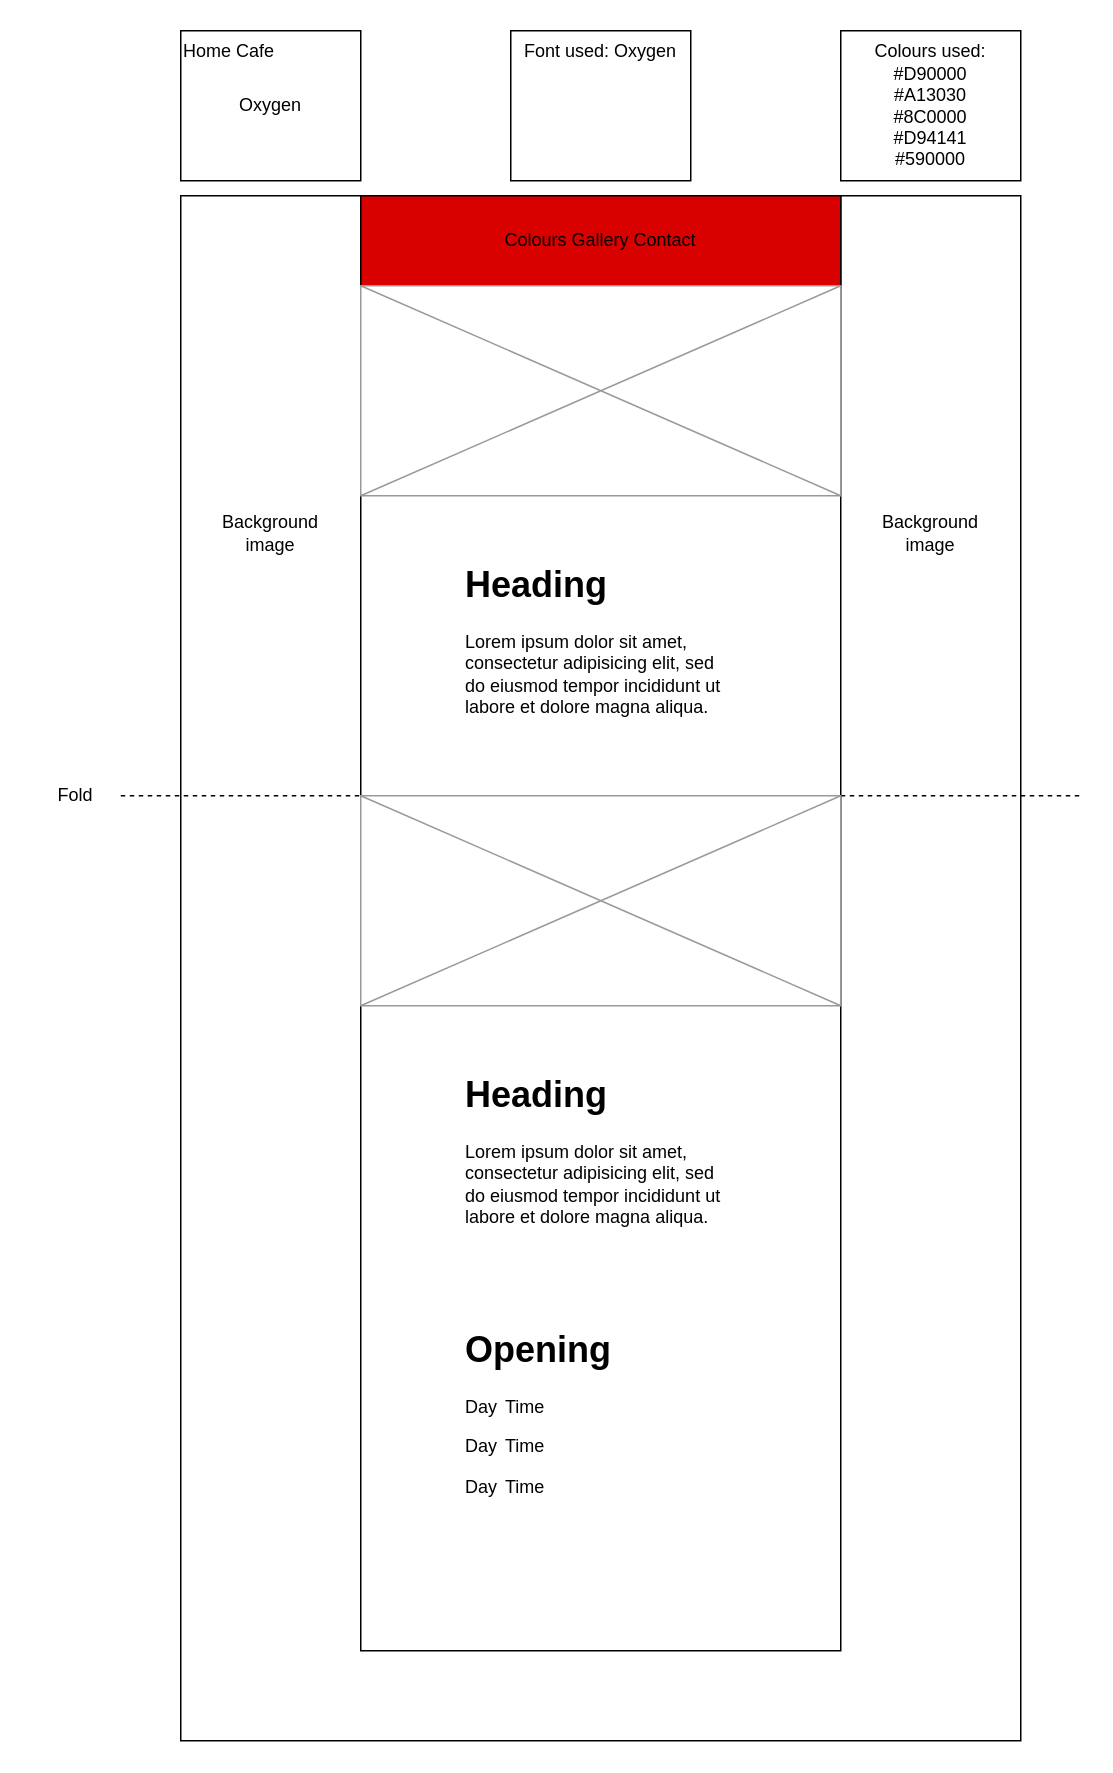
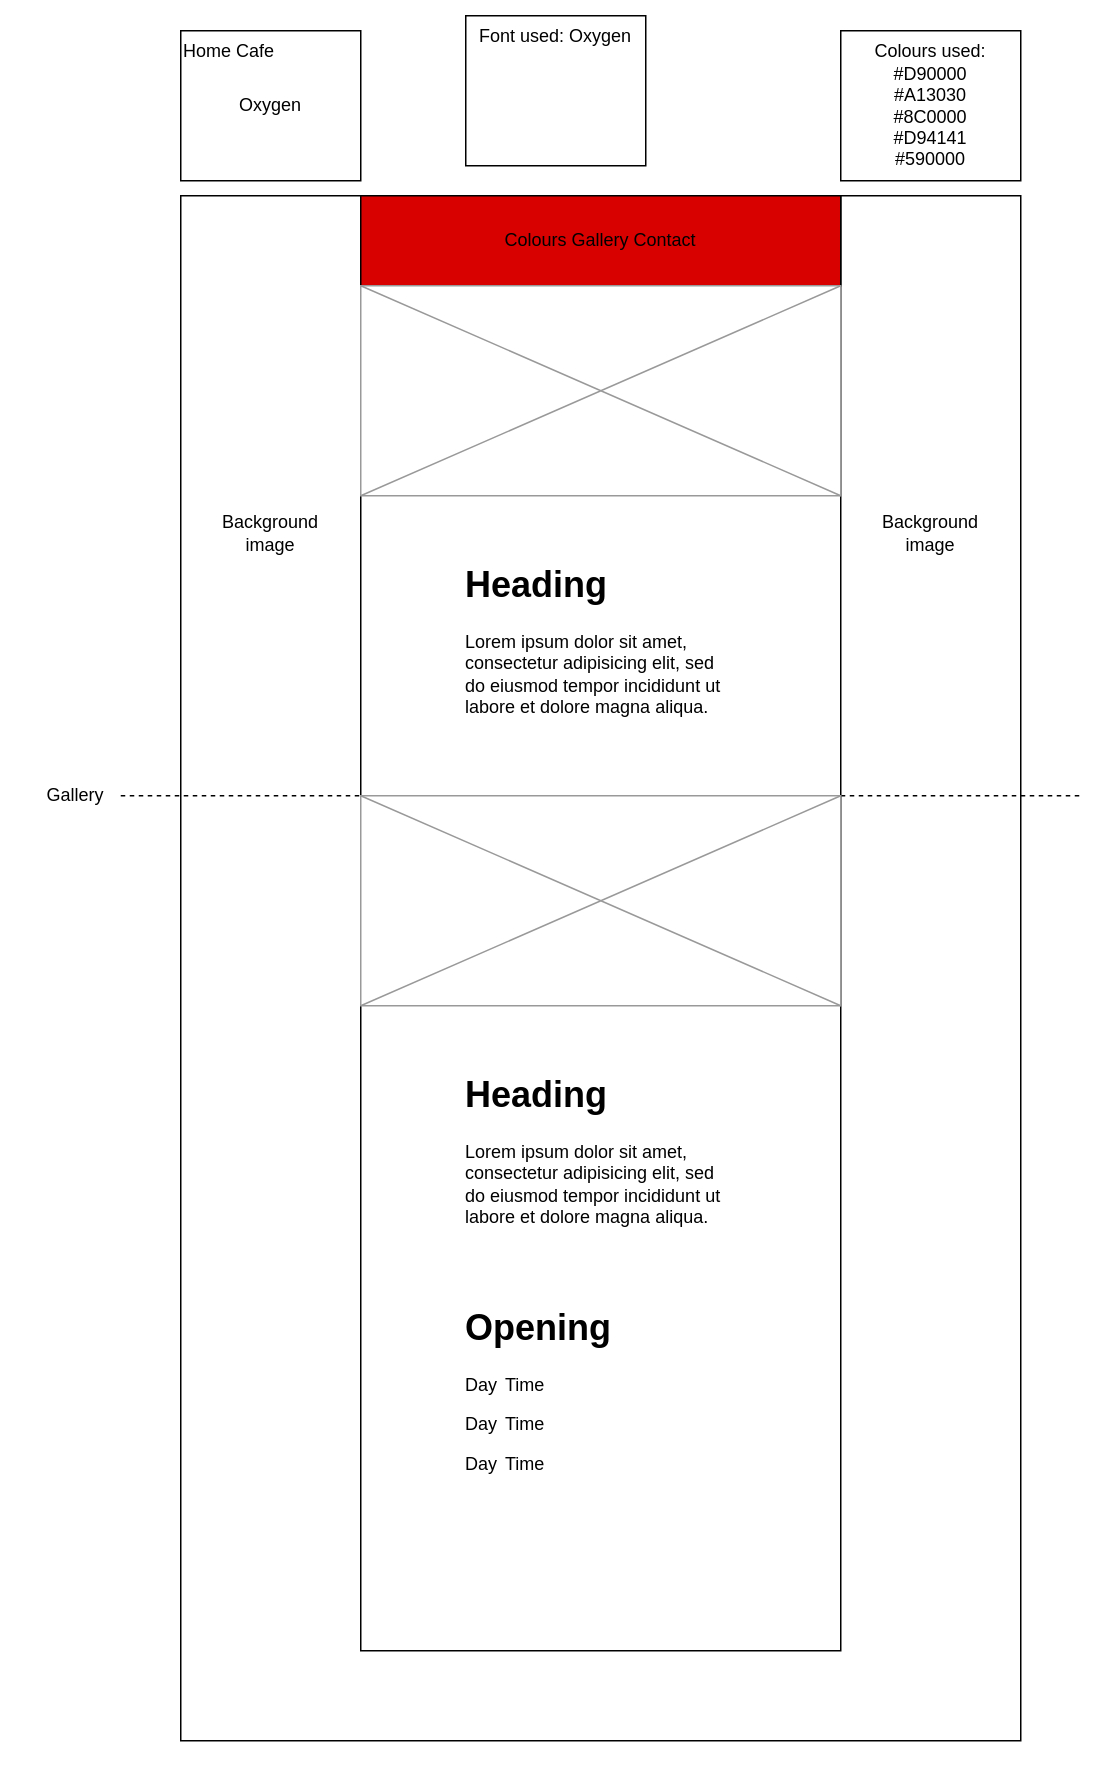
  <mxCell id="0" />
  <mxCell id="1" parent="0" />
  <mxCell id="2" value="" style="rounded=0;whiteSpace=wrap;html=1;" vertex="1" parent="1"><mxGeometry x="120" y="130" width="560" height="1030" as="geometry" /></mxCell>
  <mxCell id="3" value="Background image" style="text;html=1;strokeColor=none;fillColor=none;align=center;verticalAlign=middle;whiteSpace=wrap;rounded=0;" vertex="1" parent="1"><mxGeometry x="150" y="340" width="60" height="30" as="geometry" /></mxCell>
  <mxCell id="4" value="Background image" style="text;html=1;strokeColor=none;fillColor=none;align=center;verticalAlign=middle;whiteSpace=wrap;rounded=0;" vertex="1" parent="1"><mxGeometry x="590" y="340" width="60" height="30" as="geometry" /></mxCell>
  <mxCell id="5" value="" style="rounded=0;whiteSpace=wrap;html=1;" vertex="1" parent="1"><mxGeometry x="240" y="130" width="320" height="970" as="geometry" /></mxCell>
  <mxCell id="6" value="Colours Gallery Contact" style="rounded=0;whiteSpace=wrap;html=1;fillColor=#D90000;" vertex="1" parent="1"><mxGeometry x="240" y="130" width="320" height="60" as="geometry" /></mxCell>
  <mxCell id="7" value="" style="verticalLabelPosition=bottom;shadow=0;dashed=0;align=center;html=1;verticalAlign=top;strokeWidth=1;shape=mxgraph.mockup.graphics.simpleIcon;strokeColor=#999999;" vertex="1" parent="1"><mxGeometry x="240" y="190" width="320" height="140" as="geometry" /></mxCell>
  <mxCell id="8" value="&lt;h1&gt;Heading&lt;/h1&gt;&lt;p&gt;Lorem ipsum dolor sit amet, consectetur adipisicing elit, sed do eiusmod tempor incididunt ut labore et dolore magna aliqua.&lt;/p&gt;" style="text;html=1;strokeColor=none;fillColor=none;spacing=5;spacingTop=-20;whiteSpace=wrap;overflow=hidden;rounded=0;" vertex="1" parent="1"><mxGeometry x="305" y="370" width="190" height="120" as="geometry" /></mxCell>
  <mxCell id="9" value="Oxygen" style="text;html=1;strokeColor=none;fillColor=none;align=center;verticalAlign=middle;whiteSpace=wrap;rounded=0;" vertex="1" parent="1"><mxGeometry x="150" y="55" width="60" height="30" as="geometry" /></mxCell>
  <mxCell id="10" value="" style="endArrow=none;dashed=1;html=1;rounded=0;" edge="1" parent="1"><mxGeometry width="50" height="50" relative="1" as="geometry"><mxPoint x="80" y="530" as="sourcePoint" /><mxPoint x="720" y="530" as="targetPoint" /></mxGeometry></mxCell>
  <mxCell id="11" value="" style="verticalLabelPosition=bottom;shadow=0;dashed=0;align=center;html=1;verticalAlign=top;strokeWidth=1;shape=mxgraph.mockup.graphics.simpleIcon;strokeColor=#999999;" vertex="1" parent="1"><mxGeometry x="240" y="530" width="320" height="140" as="geometry" /></mxCell>
  <mxCell id="12" value="&lt;h1&gt;Heading&lt;/h1&gt;&lt;p&gt;Lorem ipsum dolor sit amet, consectetur adipisicing elit, sed do eiusmod tempor incididunt ut labore et dolore magna aliqua.&lt;/p&gt;" style="text;html=1;strokeColor=none;fillColor=none;spacing=5;spacingTop=-20;whiteSpace=wrap;overflow=hidden;rounded=0;" vertex="1" parent="1"><mxGeometry x="305" y="710" width="190" height="120" as="geometry" /></mxCell>
- <mxCell id="13" value="&lt;h1&gt;Opening&lt;/h1&gt;&lt;p&gt;Day&lt;span style=&quot;white-space: pre;&quot;&gt;&#09;&lt;/span&gt;Time&lt;/p&gt;&lt;p&gt;Day&lt;span style=&quot;white-space: pre;&quot;&gt;&#09;&lt;/span&gt;Time&lt;/p&gt;&lt;p&gt;Day&lt;span style=&quot;white-space: pre;&quot;&gt;&#09;&lt;/span&gt;Time&lt;br&gt;&lt;/p&gt;" style="text;html=1;strokeColor=none;fillColor=none;spacing=5;spacingTop=-20;whiteSpace=wrap;overflow=hidden;rounded=0;" vertex="1" parent="1"><mxGeometry x="305" y="880" width="190" height="120" as="geometry" /></mxCell>
+ <mxCell id="13" value="&lt;h1&gt;Opening&lt;/h1&gt;&lt;p&gt;Day&lt;span style=&quot;white-space: pre;&quot;&gt;&#09;&lt;/span&gt;Time&lt;/p&gt;&lt;p&gt;Day&lt;span style=&quot;white-space: pre;&quot;&gt;&#09;&lt;/span&gt;Time&lt;/p&gt;&lt;p&gt;Day&lt;span style=&quot;white-space: pre;&quot;&gt;&#09;&lt;/span&gt;Time&lt;br&gt;&lt;/p&gt;" style="text;html=1;strokeColor=none;fillColor=none;spacing=5;spacingTop=-20;whiteSpace=wrap;overflow=hidden;rounded=0;" vertex="1" parent="1"><mxGeometry x="305" y="865" width="190" height="120" as="geometry" /></mxCell>
  <mxCell id="14" value="&lt;div align=&quot;center&quot;&gt;Colours used:&lt;div&gt;#D90000&lt;/div&gt;#A13030&lt;br&gt;#8C0000&lt;br&gt;#D94141&lt;br&gt;#590000&lt;/div&gt;" style="text;html=1;strokeColor=default;fillColor=none;align=center;verticalAlign=middle;whiteSpace=wrap;rounded=0;perimeterSpacing=1;" vertex="1" parent="1"><mxGeometry x="560" y="20" width="120" height="100" as="geometry" /></mxCell>
- <mxCell id="15" value="Font used: Oxygen" style="text;html=1;strokeColor=default;fillColor=none;align=center;verticalAlign=top;whiteSpace=wrap;rounded=0;perimeterSpacing=1;labelPosition=center;verticalLabelPosition=middle;" vertex="1" parent="1"><mxGeometry x="340" y="20" width="120" height="100" as="geometry" /></mxCell>
+ <mxCell id="15" value="Font used: Oxygen" style="text;html=1;strokeColor=default;fillColor=none;align=center;verticalAlign=top;whiteSpace=wrap;rounded=0;perimeterSpacing=1;labelPosition=center;verticalLabelPosition=middle;" vertex="1" parent="1"><mxGeometry x="310" y="10" width="120" height="100" as="geometry" /></mxCell>
  <mxCell id="16" value="&lt;div&gt;Home Cafe&lt;br&gt;&lt;/div&gt;" style="text;html=1;strokeColor=default;fillColor=none;align=left;verticalAlign=top;whiteSpace=wrap;rounded=0;perimeterSpacing=1;labelPosition=center;verticalLabelPosition=middle;" vertex="1" parent="1"><mxGeometry x="120" y="20" width="120" height="100" as="geometry" /></mxCell>
- <mxCell id="17" value="Fold" style="text;html=1;strokeColor=none;fillColor=none;align=center;verticalAlign=middle;whiteSpace=wrap;rounded=0;" vertex="1" parent="1"><mxGeometry x="20" y="515" width="60" height="30" as="geometry" /></mxCell>
+ <mxCell id="17" value="Gallery" style="text;html=1;strokeColor=none;fillColor=none;align=center;verticalAlign=middle;whiteSpace=wrap;rounded=0;" vertex="1" parent="1"><mxGeometry x="20" y="515" width="60" height="30" as="geometry" /></mxCell>
